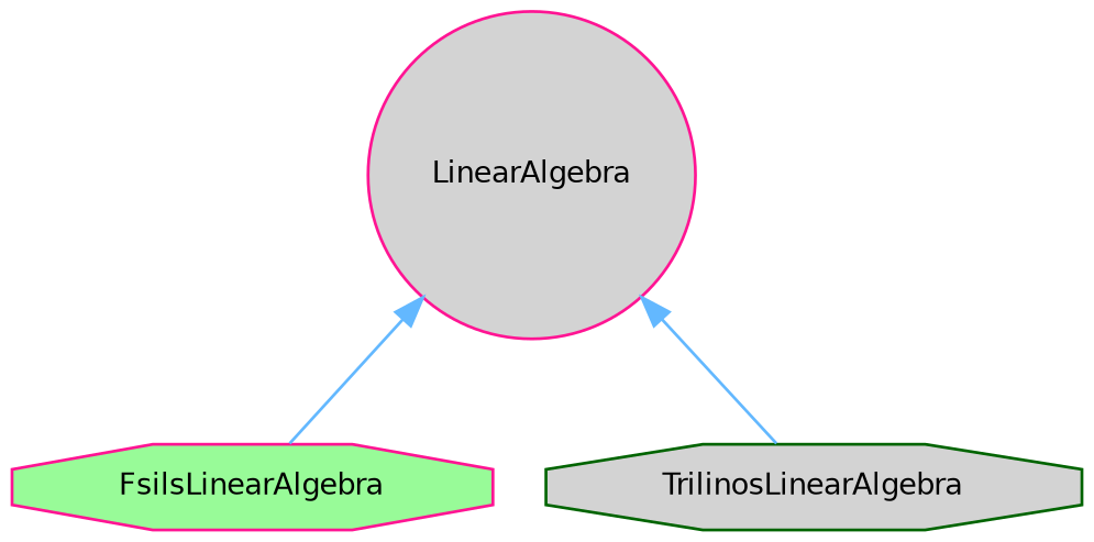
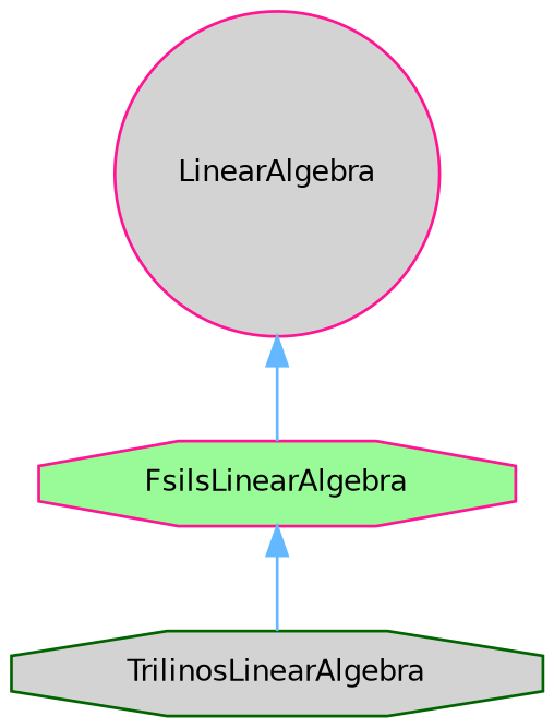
  digraph {
    node [color=deeppink fillcolor=lightgrey fontname=Helvetica fontsize=10 shape=octagon style=filled]
    edge [color=steelblue1 dir=back fontname=Helvetica fontsize=10 labelfontname=Helvetica labelfontsize=10 style=solid]
    n1 [fontcolor=black height=0.2 label=LinearAlgebra shape=circle width=0.4]
    n2 [fillcolor=palegreen height=0.2 label=FsilsLinearAlgebra width=0.4]
    n3 [color=darkgreen height=0.2 label=TrilinosLinearAlgebra width=0.4]
    n1 -> n2
-   n1 -> n3
+   n2 -> n3
  }
